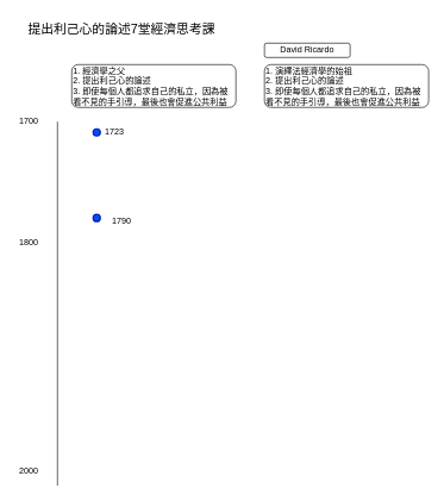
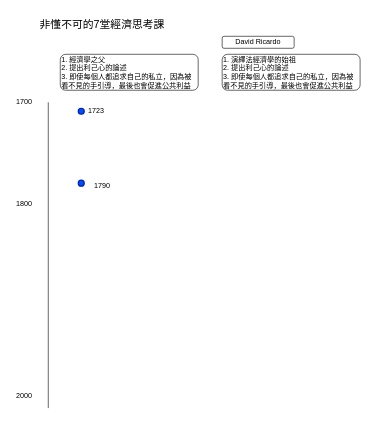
  <mxCell id="0" />
  <mxCell id="1" parent="0" />
- <mxCell id="2" value="&lt;font style=&quot;font-size: 18px&quot;&gt;提出利己心的論述7堂經濟思考課&lt;/font&gt;" style="text;html=1;strokeColor=none;fillColor=none;align=center;verticalAlign=middle;whiteSpace=wrap;rounded=0;" parent="1" vertex="1"><mxGeometry x="30" y="20" width="280" height="40" as="geometry" /></mxCell>
+ <mxCell id="2" value="&lt;font style=&quot;font-size: 18px&quot;&gt;非懂不可的7堂經濟思考課&lt;/font&gt;" style="text;html=1;strokeColor=none;fillColor=none;align=center;verticalAlign=middle;whiteSpace=wrap;rounded=0;" parent="1" vertex="1"><mxGeometry x="30" y="20" width="280" height="40" as="geometry" /></mxCell>
  <mxCell id="3" value="" style="endArrow=none;html=1;" parent="1" edge="1"><mxGeometry width="50" height="50" relative="1" as="geometry"><mxPoint x="80" y="680" as="sourcePoint" /><mxPoint x="80" y="170" as="targetPoint" /></mxGeometry></mxCell>
  <mxCell id="4" value="1700" style="text;html=1;strokeColor=none;fillColor=none;align=center;verticalAlign=middle;whiteSpace=wrap;rounded=0;" parent="1" vertex="1"><mxGeometry x="20" y="160" width="40" height="20" as="geometry" /></mxCell>
  <mxCell id="5" value="1800" style="text;html=1;strokeColor=none;fillColor=none;align=center;verticalAlign=middle;whiteSpace=wrap;rounded=0;" parent="1" vertex="1"><mxGeometry x="20" y="330" width="40" height="20" as="geometry" /></mxCell>
  <mxCell id="6" value="2000" style="text;html=1;strokeColor=none;fillColor=none;align=center;verticalAlign=middle;whiteSpace=wrap;rounded=0;" parent="1" vertex="1"><mxGeometry x="20" y="650" width="40" height="20" as="geometry" /></mxCell>
  <mxCell id="7" value="" style="strokeWidth=2;html=1;shape=mxgraph.flowchart.start_2;whiteSpace=wrap;fillColor=#0050ef;strokeColor=#001DBC;fontColor=#ffffff;" parent="1" vertex="1"><mxGeometry x="130" y="180" width="10" height="10" as="geometry" /></mxCell>
  <mxCell id="8" value="" style="strokeWidth=2;html=1;shape=mxgraph.flowchart.start_2;whiteSpace=wrap;fillColor=#0050ef;strokeColor=#001DBC;fontColor=#ffffff;" parent="1" vertex="1"><mxGeometry x="130" y="300" width="10" height="10" as="geometry" /></mxCell>
  <mxCell id="9" value="1723" style="text;html=1;strokeColor=none;fillColor=none;align=center;verticalAlign=middle;whiteSpace=wrap;rounded=0;" parent="1" vertex="1"><mxGeometry x="140" y="175" width="40" height="20" as="geometry" /></mxCell>
  <mxCell id="10" value="1790" style="text;html=1;strokeColor=none;fillColor=none;align=center;verticalAlign=middle;whiteSpace=wrap;rounded=0;" parent="1" vertex="1"><mxGeometry x="150" y="300" width="40" height="20" as="geometry" /></mxCell>
  <mxCell id="11" value="1. 經濟學之父&lt;br&gt;2. 提出利己心的論述&lt;br&gt;3. 即使每個人都追求自己的私立，因為被看不見的手引導，最後也會促進公共利益" style="rounded=1;whiteSpace=wrap;html=1;align=left;" parent="1" vertex="1"><mxGeometry x="100" y="90" width="230" height="60" as="geometry" /></mxCell>
  <mxCell id="12" value="David Ricardo" style="rounded=1;whiteSpace=wrap;html=1;" parent="1" vertex="1"><mxGeometry x="370" y="60" width="120" height="20" as="geometry" /></mxCell>
  <mxCell id="13" value="1. 演繹法經濟學的始祖&lt;br&gt;2. 提出利己心的論述&lt;br&gt;3. 即使每個人都追求自己的私立，因為被看不見的手引導，最後也會促進公共利益" style="rounded=1;whiteSpace=wrap;html=1;align=left;" parent="1" vertex="1"><mxGeometry x="370" y="90" width="230" height="60" as="geometry" /></mxCell>
